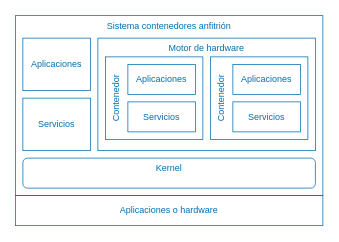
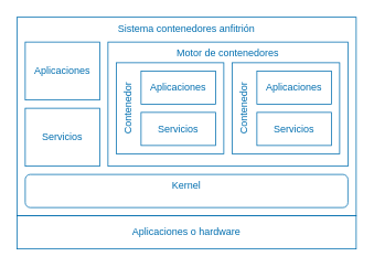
  <mxCell id="0" />
  <mxCell id="1" parent="0" />
  <mxCell id="2" value="&lt;font style=&quot;color: light-dark(rgb(0, 110, 175), rgb(0, 110, 175));&quot;&gt;Sistema contenedores anfitrión&lt;/font&gt;" style="rounded=0;whiteSpace=wrap;html=1;fillColor=none;fontColor=light-dark(#006EAF,#006EAF);strokeColor=light-dark(#006EAF,#006EAF);verticalAlign=top;" parent="1" vertex="1"><mxGeometry x="20" y="20" width="410" height="240" as="geometry" /></mxCell>
  <mxCell id="3" value="Aplicaciones o hardware" style="rounded=0;whiteSpace=wrap;html=1;fillColor=none;fontColor=light-dark(#006EAF,#006EAF);strokeColor=light-dark(#006EAF,#006EAF);" parent="1" vertex="1"><mxGeometry x="20" y="260" width="410" height="40" as="geometry" /></mxCell>
  <mxCell id="4" value="Aplicaciones" style="rounded=0;whiteSpace=wrap;html=1;fillColor=none;fontColor=light-dark(#006EAF,#006EAF);strokeColor=light-dark(#006EAF,#006EAF);" parent="1" vertex="1"><mxGeometry x="30" y="50" width="90" height="70" as="geometry" /></mxCell>
  <mxCell id="5" value="Contenedor" style="rounded=0;whiteSpace=wrap;html=1;fillColor=none;fontColor=light-dark(#006EAF,#006EAF);strokeColor=light-dark(#006EAF,#006EAF);horizontal=0;align=center;verticalAlign=top;" parent="1" vertex="1"><mxGeometry x="140" y="75" width="130" height="110" as="geometry" /></mxCell>
  <mxCell id="6" value="Kernel" style="whiteSpace=wrap;html=1;fillColor=none;fontColor=light-dark(#006EAF,#006EAF);strokeColor=light-dark(#006EAF,#006EAF);verticalAlign=top;rounded=1;" parent="1" vertex="1"><mxGeometry x="30" y="210" width="390" height="40" as="geometry" /></mxCell>
  <mxCell id="7" value="Servicios" style="rounded=0;whiteSpace=wrap;html=1;fillColor=none;fontColor=light-dark(#006EAF,#006EAF);strokeColor=light-dark(#006EAF,#006EAF);" parent="1" vertex="1"><mxGeometry x="30" y="130" width="90" height="70" as="geometry" /></mxCell>
  <mxCell id="8" value="Aplicaciones" style="rounded=0;whiteSpace=wrap;html=1;fillColor=none;fontColor=light-dark(#006EAF,#006EAF);strokeColor=light-dark(#006EAF,#006EAF);" parent="1" vertex="1"><mxGeometry x="170" y="85" width="90" height="40" as="geometry" /></mxCell>
  <mxCell id="9" value="Servicios" style="rounded=0;whiteSpace=wrap;html=1;fillColor=none;fontColor=light-dark(#006EAF,#006EAF);strokeColor=light-dark(#006EAF,#006EAF);" parent="1" vertex="1"><mxGeometry x="170" y="135" width="90" height="40" as="geometry" /></mxCell>
  <mxCell id="10" value="Contenedor" style="rounded=0;whiteSpace=wrap;html=1;fillColor=none;fontColor=light-dark(#006EAF,#006EAF);strokeColor=light-dark(#006EAF,#006EAF);horizontal=0;align=center;verticalAlign=top;" parent="1" vertex="1"><mxGeometry x="280" y="75" width="130" height="110" as="geometry" /></mxCell>
  <mxCell id="11" value="Aplicaciones" style="rounded=0;whiteSpace=wrap;html=1;fillColor=none;fontColor=light-dark(#006EAF,#006EAF);strokeColor=light-dark(#006EAF,#006EAF);" parent="1" vertex="1"><mxGeometry x="310" y="85" width="90" height="40" as="geometry" /></mxCell>
  <mxCell id="12" value="Servicios" style="rounded=0;whiteSpace=wrap;html=1;fillColor=none;fontColor=light-dark(#006EAF,#006EAF);strokeColor=light-dark(#006EAF,#006EAF);" parent="1" vertex="1"><mxGeometry x="310" y="135" width="90" height="40" as="geometry" /></mxCell>
- <mxCell id="13" value="Motor de hardware" style="rounded=0;whiteSpace=wrap;html=1;fillColor=none;fontColor=light-dark(#006EAF,#006EAF);strokeColor=light-dark(#006EAF,#006EAF);verticalAlign=top;" parent="1" vertex="1"><mxGeometry x="130" y="50" width="290" height="150" as="geometry" /></mxCell>
+ <mxCell id="13" value="Motor de contenedores" style="rounded=0;whiteSpace=wrap;html=1;fillColor=none;fontColor=light-dark(#006EAF,#006EAF);strokeColor=light-dark(#006EAF,#006EAF);verticalAlign=top;" parent="1" vertex="1"><mxGeometry x="130" y="50" width="290" height="150" as="geometry" /></mxCell>
